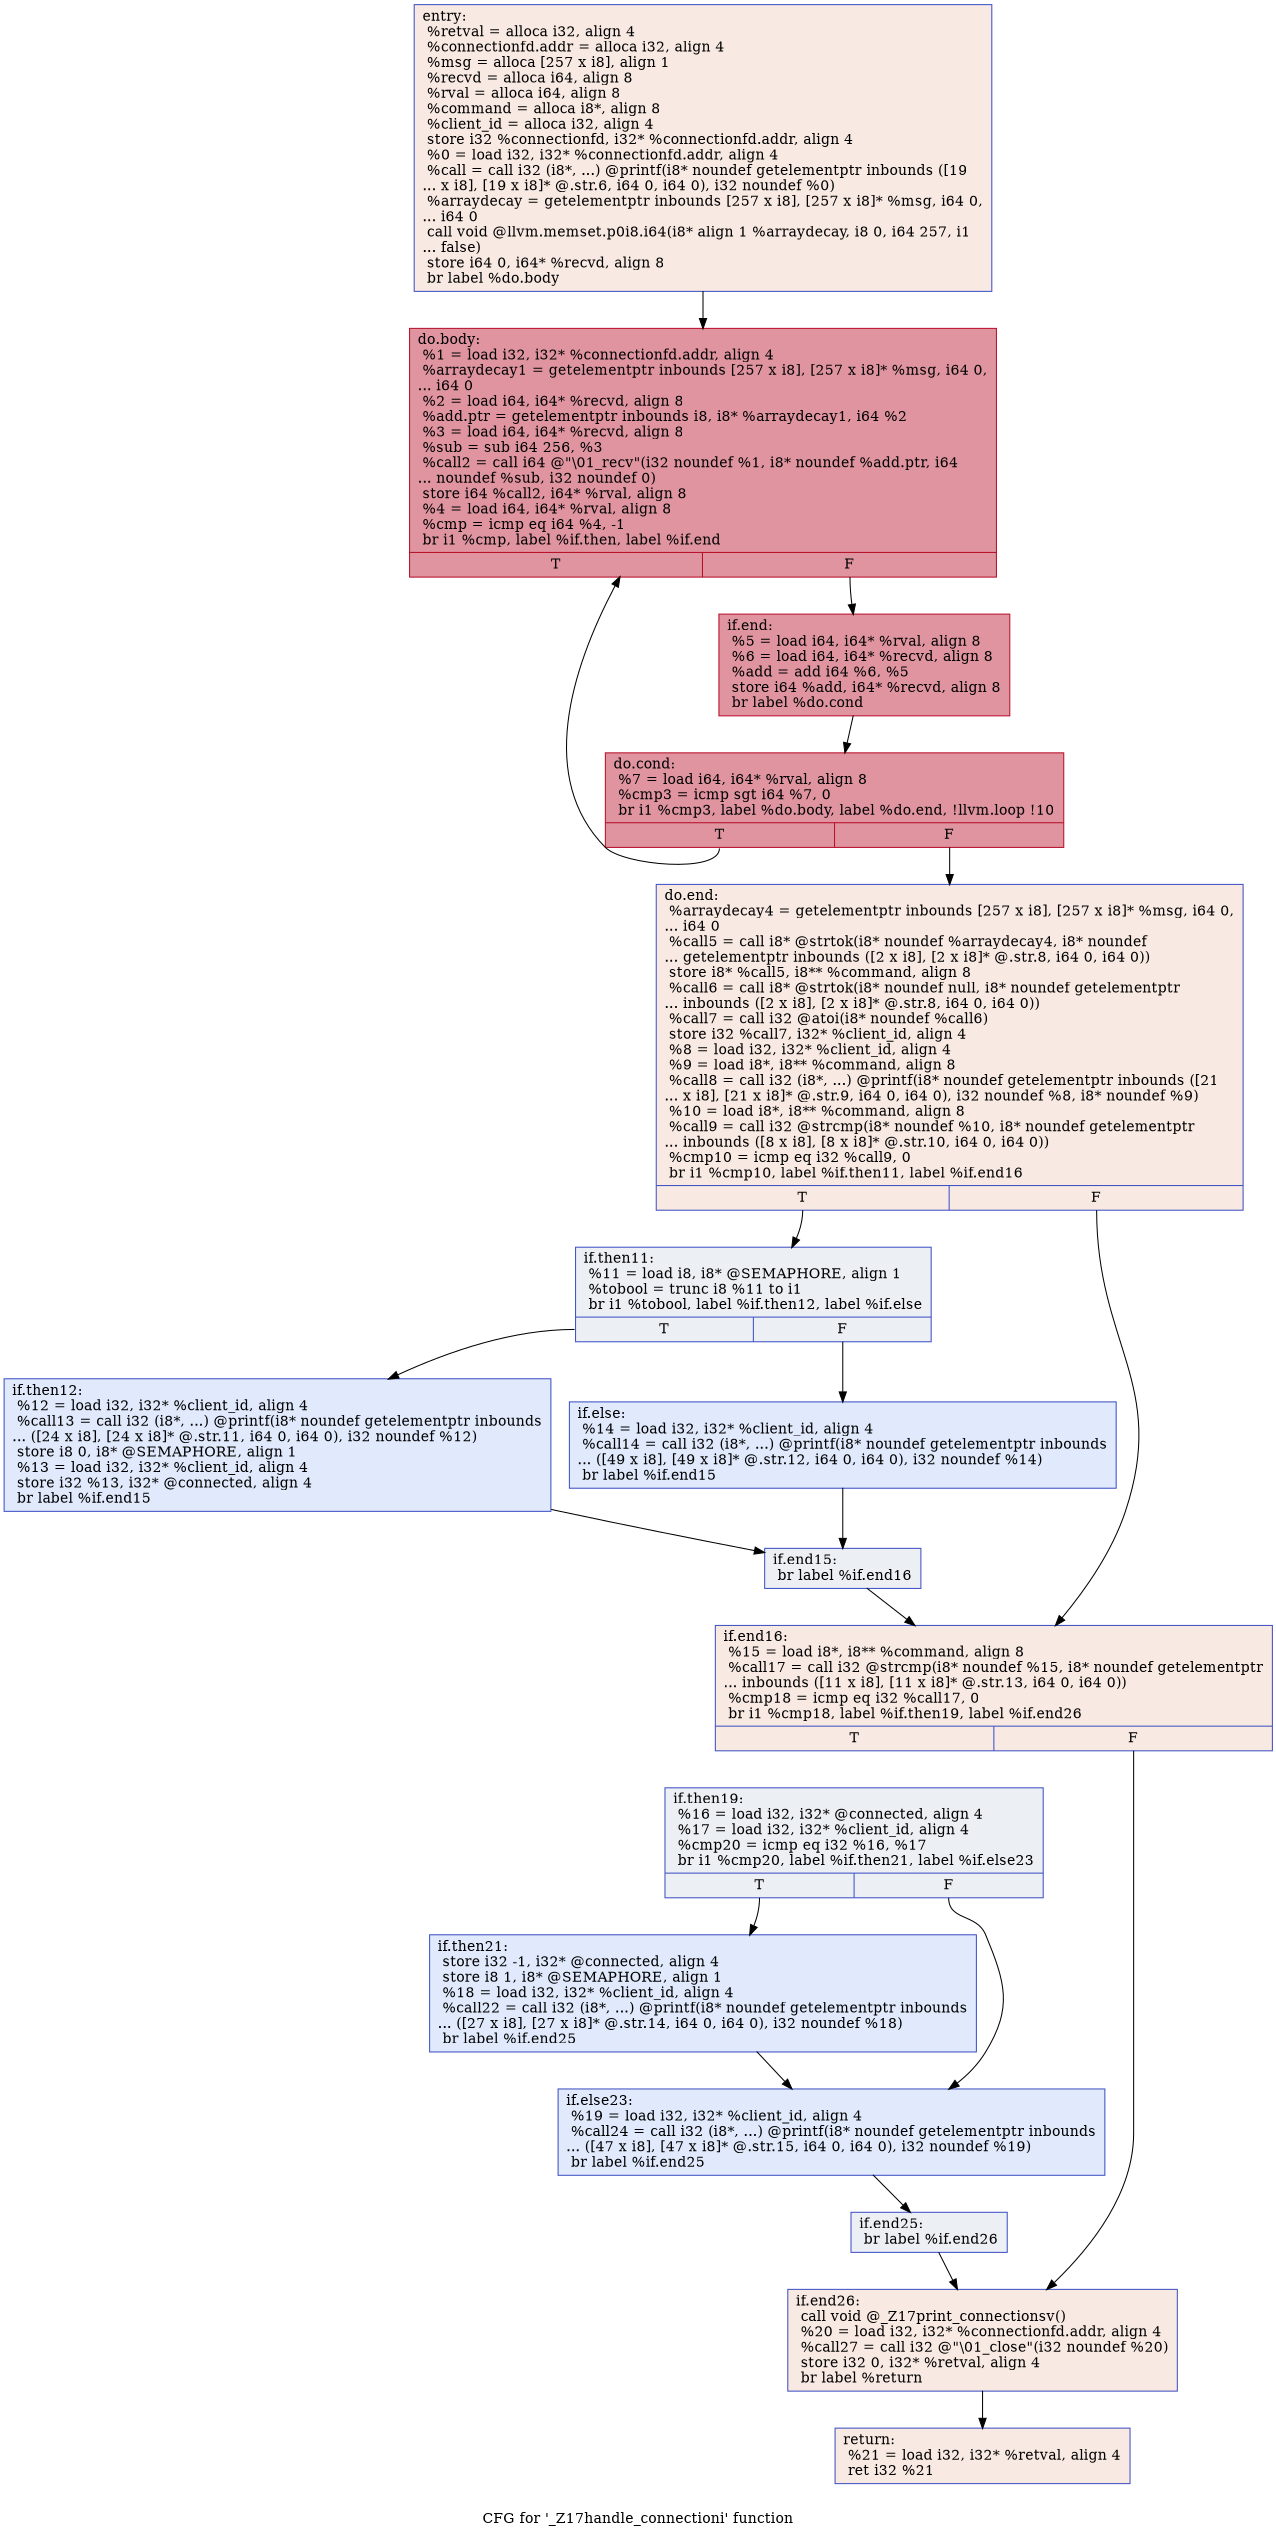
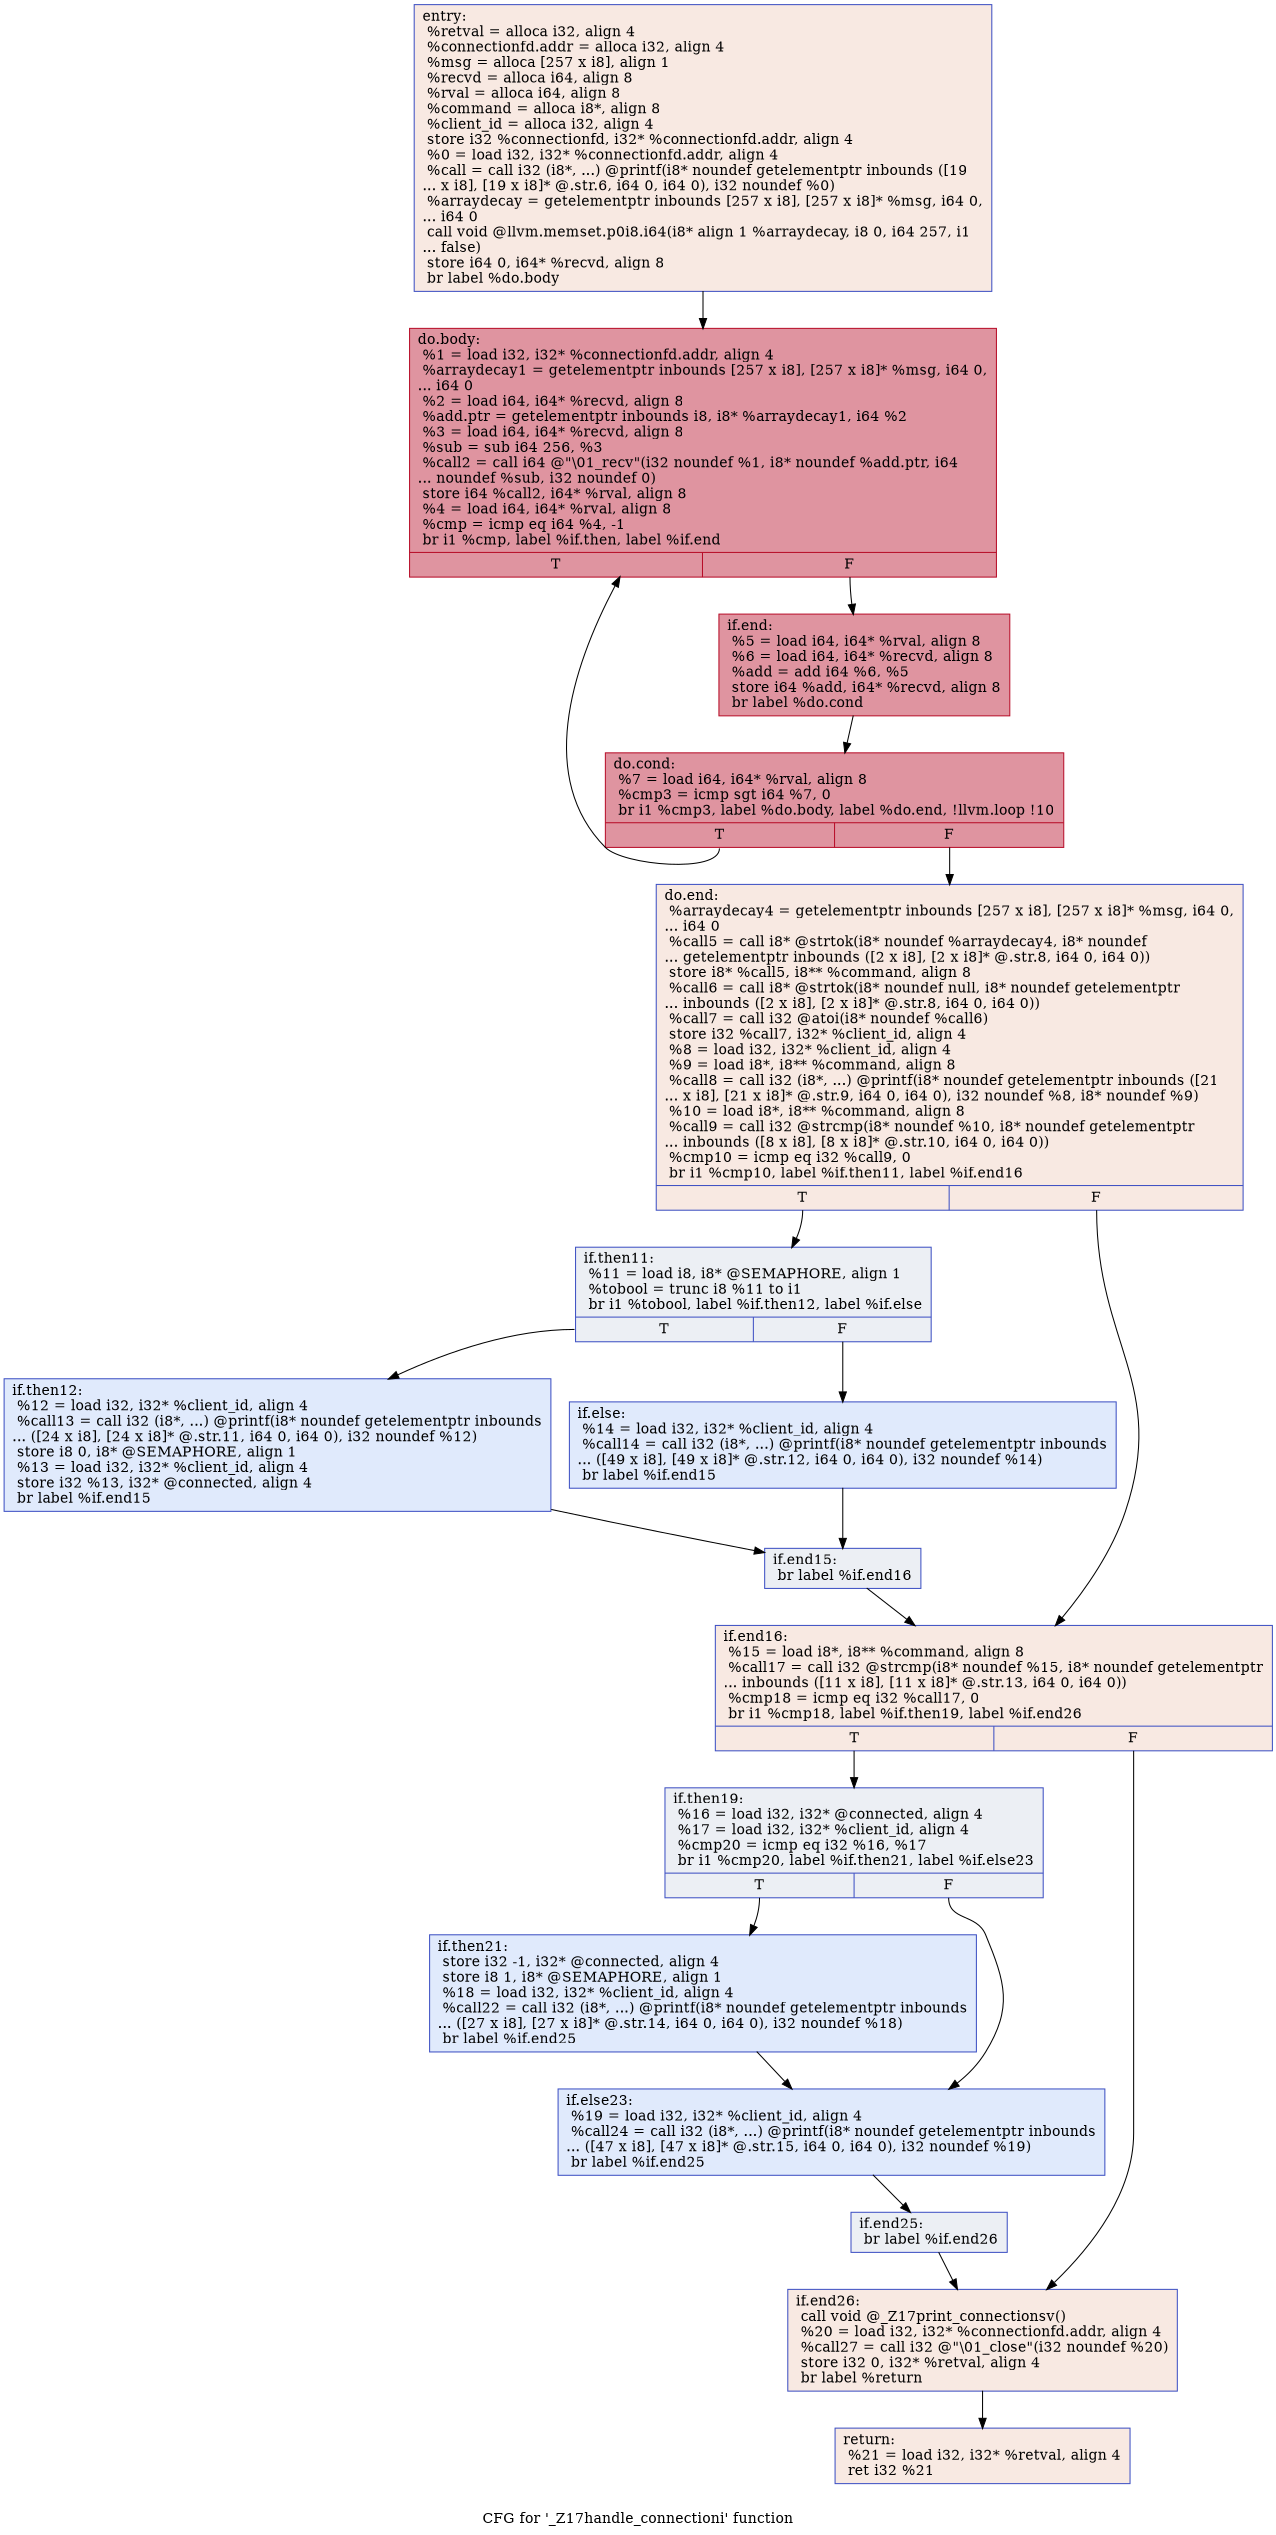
  digraph {
    label="CFG for '_Z17handle_connectioni' function"
    node [color="#3d50c3ff" fillcolor="#efcebd70" shape=record style=filled]
    n1 [label="{entry:\l  %retval = alloca i32, align 4\l  %connectionfd.addr = alloca i32, align 4\l  %msg = alloca [257 x i8], align 1\l  %recvd = alloca i64, align 8\l  %rval = alloca i64, align 8\l  %command = alloca i8*, align 8\l  %client_id = alloca i32, align 4\l  store i32 %connectionfd, i32* %connectionfd.addr, align 4\l  %0 = load i32, i32* %connectionfd.addr, align 4\l  %call = call i32 (i8*, ...) @printf(i8* noundef getelementptr inbounds ([19\l... x i8], [19 x i8]* @.str.6, i64 0, i64 0), i32 noundef %0)\l  %arraydecay = getelementptr inbounds [257 x i8], [257 x i8]* %msg, i64 0,\l... i64 0\l  call void @llvm.memset.p0i8.i64(i8* align 1 %arraydecay, i8 0, i64 257, i1\l... false)\l  store i64 0, i64* %recvd, align 8\l  br label %do.body\l}"]
    n2 [color="#b70d28ff" fillcolor="#b70d2870" label="{do.body:                                          \l  %1 = load i32, i32* %connectionfd.addr, align 4\l  %arraydecay1 = getelementptr inbounds [257 x i8], [257 x i8]* %msg, i64 0,\l... i64 0\l  %2 = load i64, i64* %recvd, align 8\l  %add.ptr = getelementptr inbounds i8, i8* %arraydecay1, i64 %2\l  %3 = load i64, i64* %recvd, align 8\l  %sub = sub i64 256, %3\l  %call2 = call i64 @\"\\01_recv\"(i32 noundef %1, i8* noundef %add.ptr, i64\l... noundef %sub, i32 noundef 0)\l  store i64 %call2, i64* %rval, align 8\l  %4 = load i64, i64* %rval, align 8\l  %cmp = icmp eq i64 %4, -1\l  br i1 %cmp, label %if.then, label %if.end\l|{<s0>T|<s1>F}}"]
    n3 [color="#b70d28ff" fillcolor="#b70d2870" label="{if.end:                                           \l  %5 = load i64, i64* %rval, align 8\l  %6 = load i64, i64* %recvd, align 8\l  %add = add i64 %6, %5\l  store i64 %add, i64* %recvd, align 8\l  br label %do.cond\l}"]
    n4 [color="#b70d28ff" fillcolor="#b70d2870" label="{do.cond:                                          \l  %7 = load i64, i64* %rval, align 8\l  %cmp3 = icmp sgt i64 %7, 0\l  br i1 %cmp3, label %do.body, label %do.end, !llvm.loop !10\l|{<s0>T|<s1>F}}"]
    n5 [label="{return:                                           \l  %21 = load i32, i32* %retval, align 4\l  ret i32 %21\l}"]
    n6 [label="{do.end:                                           \l  %arraydecay4 = getelementptr inbounds [257 x i8], [257 x i8]* %msg, i64 0,\l... i64 0\l  %call5 = call i8* @strtok(i8* noundef %arraydecay4, i8* noundef\l... getelementptr inbounds ([2 x i8], [2 x i8]* @.str.8, i64 0, i64 0))\l  store i8* %call5, i8** %command, align 8\l  %call6 = call i8* @strtok(i8* noundef null, i8* noundef getelementptr\l... inbounds ([2 x i8], [2 x i8]* @.str.8, i64 0, i64 0))\l  %call7 = call i32 @atoi(i8* noundef %call6)\l  store i32 %call7, i32* %client_id, align 4\l  %8 = load i32, i32* %client_id, align 4\l  %9 = load i8*, i8** %command, align 8\l  %call8 = call i32 (i8*, ...) @printf(i8* noundef getelementptr inbounds ([21\l... x i8], [21 x i8]* @.str.9, i64 0, i64 0), i32 noundef %8, i8* noundef %9)\l  %10 = load i8*, i8** %command, align 8\l  %call9 = call i32 @strcmp(i8* noundef %10, i8* noundef getelementptr\l... inbounds ([8 x i8], [8 x i8]* @.str.10, i64 0, i64 0))\l  %cmp10 = icmp eq i32 %call9, 0\l  br i1 %cmp10, label %if.then11, label %if.end16\l|{<s0>T|<s1>F}}"]
    n7 [fillcolor="#d4dbe670" label="{if.then11:                                        \l  %11 = load i8, i8* @SEMAPHORE, align 1\l  %tobool = trunc i8 %11 to i1\l  br i1 %tobool, label %if.then12, label %if.else\l|{<s0>T|<s1>F}}"]
    n8 [label="{if.end16:                                         \l  %15 = load i8*, i8** %command, align 8\l  %call17 = call i32 @strcmp(i8* noundef %15, i8* noundef getelementptr\l... inbounds ([11 x i8], [11 x i8]* @.str.13, i64 0, i64 0))\l  %cmp18 = icmp eq i32 %call17, 0\l  br i1 %cmp18, label %if.then19, label %if.end26\l|{<s0>T|<s1>F}}"]
    n9 [fillcolor="#b9d0f970" label="{if.then12:                                        \l  %12 = load i32, i32* %client_id, align 4\l  %call13 = call i32 (i8*, ...) @printf(i8* noundef getelementptr inbounds\l... ([24 x i8], [24 x i8]* @.str.11, i64 0, i64 0), i32 noundef %12)\l  store i8 0, i8* @SEMAPHORE, align 1\l  %13 = load i32, i32* %client_id, align 4\l  store i32 %13, i32* @connected, align 4\l  br label %if.end15\l}"]
    n10 [fillcolor="#b9d0f970" label="{if.else:                                          \l  %14 = load i32, i32* %client_id, align 4\l  %call14 = call i32 (i8*, ...) @printf(i8* noundef getelementptr inbounds\l... ([49 x i8], [49 x i8]* @.str.12, i64 0, i64 0), i32 noundef %14)\l  br label %if.end15\l}"]
    n11 [fillcolor="#d4dbe670" label="{if.then19:                                        \l  %16 = load i32, i32* @connected, align 4\l  %17 = load i32, i32* %client_id, align 4\l  %cmp20 = icmp eq i32 %16, %17\l  br i1 %cmp20, label %if.then21, label %if.else23\l|{<s0>T|<s1>F}}"]
    n12 [label="{if.end26:                                         \l  call void @_Z17print_connectionsv()\l  %20 = load i32, i32* %connectionfd.addr, align 4\l  %call27 = call i32 @\"\\01_close\"(i32 noundef %20)\l  store i32 0, i32* %retval, align 4\l  br label %return\l}"]
    n13 [fillcolor="#d4dbe670" label="{if.end15:                                         \l  br label %if.end16\l}"]
    n14 [fillcolor="#b9d0f970" label="{if.then21:                                        \l  store i32 -1, i32* @connected, align 4\l  store i8 1, i8* @SEMAPHORE, align 1\l  %18 = load i32, i32* %client_id, align 4\l  %call22 = call i32 (i8*, ...) @printf(i8* noundef getelementptr inbounds\l... ([27 x i8], [27 x i8]* @.str.14, i64 0, i64 0), i32 noundef %18)\l  br label %if.end25\l}"]
    n15 [fillcolor="#b9d0f970" label="{if.else23:                                        \l  %19 = load i32, i32* %client_id, align 4\l  %call24 = call i32 (i8*, ...) @printf(i8* noundef getelementptr inbounds\l... ([47 x i8], [47 x i8]* @.str.15, i64 0, i64 0), i32 noundef %19)\l  br label %if.end25\l}"]
    n16 [fillcolor="#d4dbe670" label="{if.end25:                                         \l  br label %if.end26\l}"]
    n1 -> n2
    n2 -> n3 [tailport=s1]
    n3 -> n4
    n4 -> n2 [tailport=s0]
    n4 -> n6 [tailport=s1]
    n6 -> n7 [tailport=s0]
    n6 -> n8 [tailport=s1]
    n7 -> n9 [tailport=s0]
    n7 -> n10 [tailport=s1]
+   n8 -> n11 [tailport=s0]
    n8 -> n12 [tailport=s1]
    n9 -> n13
    n10 -> n13
    n11 -> n14 [tailport=s0]
    n11 -> n15 [tailport=s1]
    n12 -> n5
    n13 -> n8
    n14 -> n15
    n15 -> n16
    n16 -> n12
  }
